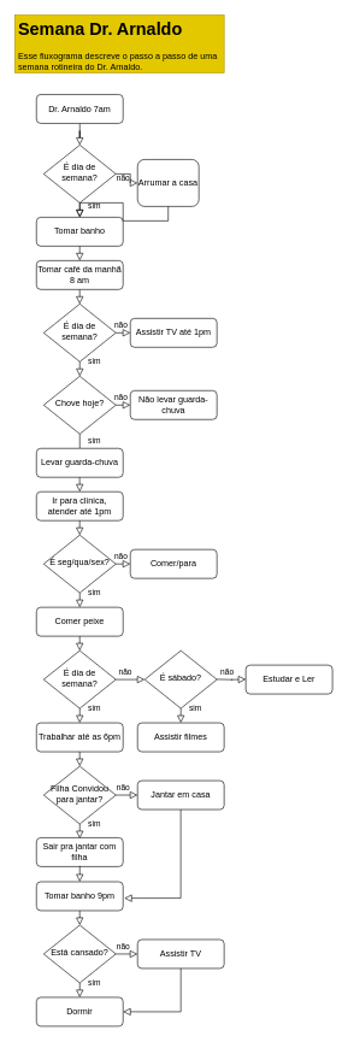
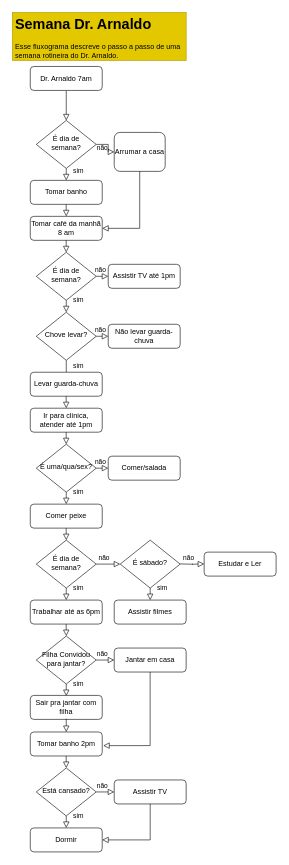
  <mxCell id="0" />
  <mxCell id="1" parent="0" />
  <mxCell id="2" value="" style="rounded=0;html=1;jettySize=auto;orthogonalLoop=1;fontSize=11;endArrow=block;endFill=0;endSize=8;strokeWidth=1;shadow=0;labelBackgroundColor=none;edgeStyle=orthogonalEdgeStyle;" parent="1" source="3" target="6" edge="1"><mxGeometry relative="1" as="geometry" /></mxCell>
- <mxCell id="3" value="Dr. Arnaldo 7am" style="rounded=1;whiteSpace=wrap;html=1;fontSize=12;glass=0;strokeWidth=1;shadow=0;" parent="1" vertex="1"><mxGeometry x="50" y="130" width="120" height="40" as="geometry" /></mxCell>
+ <mxCell id="3" value="Dr. Arnaldo 7am" style="rounded=1;whiteSpace=wrap;html=1;fontSize=12;glass=0;strokeWidth=1;shadow=0;" parent="1" vertex="1"><mxGeometry x="50" y="110" width="120" height="40" as="geometry" /></mxCell>
  <mxCell id="4" value="sim" style="rounded=0;html=1;jettySize=auto;orthogonalLoop=1;fontSize=11;endArrow=block;endFill=0;endSize=8;strokeWidth=1;shadow=0;labelBackgroundColor=none;edgeStyle=orthogonalEdgeStyle;entryX=0.5;entryY=0;entryDx=0;entryDy=0;" parent="1" source="6" target="10" edge="1"><mxGeometry x="-0.5" y="20" relative="1" as="geometry"><mxPoint as="offset" /><mxPoint x="110" y="320" as="targetPoint" /><Array as="points"><mxPoint x="110" y="280" /><mxPoint x="110" y="280" /></Array></mxGeometry></mxCell>
  <mxCell id="5" value="não" style="edgeStyle=orthogonalEdgeStyle;rounded=0;html=1;jettySize=auto;orthogonalLoop=1;fontSize=11;endArrow=block;endFill=0;endSize=8;strokeWidth=1;shadow=0;labelBackgroundColor=none;" parent="1" source="6" target="7" edge="1"><mxGeometry x="0.2" y="-10" relative="1" as="geometry"><mxPoint as="offset" /></mxGeometry></mxCell>
  <mxCell id="6" value="É dia de semana?" style="rhombus;whiteSpace=wrap;html=1;shadow=0;fontFamily=Helvetica;fontSize=12;align=center;strokeWidth=1;spacing=6;spacingTop=-4;" parent="1" vertex="1"><mxGeometry x="60" y="200" width="100" height="80" as="geometry" /></mxCell>
  <mxCell id="7" value="Arrumar a casa" style="rounded=1;whiteSpace=wrap;html=1;fontSize=12;glass=0;strokeWidth=1;shadow=0;" parent="1" vertex="1"><mxGeometry x="190" y="220" width="85" height="65" as="geometry" /></mxCell>
  <mxCell id="8" value="sim" style="rounded=0;html=1;jettySize=auto;orthogonalLoop=1;fontSize=11;endArrow=none;endFill=0;endSize=8;strokeWidth=1;shadow=0;labelBackgroundColor=none;edgeStyle=orthogonalEdgeStyle;exitX=0.5;exitY=1;exitDx=0;exitDy=0;entryX=0.5;entryY=0;entryDx=0;entryDy=0;" parent="1" source="12" target="9" edge="1"><mxGeometry y="20" relative="1" as="geometry"><mxPoint as="offset" /><mxPoint x="110" y="580" as="sourcePoint" /><mxPoint x="110" y="610" as="targetPoint" /><Array as="points" /></mxGeometry></mxCell>
  <mxCell id="9" value="Levar guarda-chuva" style="rounded=1;whiteSpace=wrap;html=1;fontSize=12;glass=0;strokeWidth=1;shadow=0;" parent="1" vertex="1"><mxGeometry x="50" y="620" width="120" height="40" as="geometry" /></mxCell>
  <mxCell id="10" value="Tomar banho" style="rounded=1;whiteSpace=wrap;html=1;fontSize=12;glass=0;strokeWidth=1;shadow=0;" parent="1" vertex="1"><mxGeometry x="50" y="300" width="120" height="40" as="geometry" /></mxCell>
  <mxCell id="11" value="Tomar café da manhã 8 am" style="rounded=1;whiteSpace=wrap;html=1;fontSize=12;glass=0;strokeWidth=1;shadow=0;" parent="1" vertex="1"><mxGeometry x="50" y="360" width="120" height="40" as="geometry" /></mxCell>
- <mxCell id="12" value="Chove hoje?" style="rhombus;whiteSpace=wrap;html=1;shadow=0;fontFamily=Helvetica;fontSize=12;align=center;strokeWidth=1;spacing=6;spacingTop=-4;" parent="1" vertex="1"><mxGeometry x="60" y="520" width="100" height="80" as="geometry" /></mxCell>
+ <mxCell id="12" value="Chove levar?" style="rhombus;whiteSpace=wrap;html=1;shadow=0;fontFamily=Helvetica;fontSize=12;align=center;strokeWidth=1;spacing=6;spacingTop=-4;" parent="1" vertex="1"><mxGeometry x="60" y="520" width="100" height="80" as="geometry" /></mxCell>
  <mxCell id="13" value="não" style="rounded=0;html=1;jettySize=auto;orthogonalLoop=1;fontSize=11;endArrow=block;endFill=0;endSize=8;strokeWidth=1;shadow=0;labelBackgroundColor=none;edgeStyle=orthogonalEdgeStyle;exitX=1;exitY=0.5;exitDx=0;exitDy=0;" parent="1" source="12" edge="1"><mxGeometry x="-0.333" y="10" relative="1" as="geometry"><mxPoint as="offset" /><mxPoint x="230" y="590" as="sourcePoint" /><mxPoint x="180" y="560" as="targetPoint" /></mxGeometry></mxCell>
  <mxCell id="14" value="Não levar guarda-chuva" style="rounded=1;whiteSpace=wrap;html=1;fontSize=12;glass=0;strokeWidth=1;shadow=0;" parent="1" vertex="1"><mxGeometry x="180" y="540" width="120" height="40" as="geometry" /></mxCell>
- <mxCell id="15" value="" style="rounded=0;html=1;jettySize=auto;orthogonalLoop=1;fontSize=11;endArrow=block;endFill=0;endSize=8;strokeWidth=1;shadow=0;labelBackgroundColor=none;edgeStyle=orthogonalEdgeStyle;exitX=0.5;exitY=1;exitDx=0;exitDy=0;" parent="1" source="7" target="10" edge="1"><mxGeometry relative="1" as="geometry"><mxPoint x="249.76" y="305" as="sourcePoint" /><mxPoint x="250" y="330" as="targetPoint" /></mxGeometry></mxCell>
+ <mxCell id="15" value="" style="rounded=0;html=1;jettySize=auto;orthogonalLoop=1;fontSize=11;endArrow=block;endFill=0;endSize=8;strokeWidth=1;shadow=0;labelBackgroundColor=none;edgeStyle=orthogonalEdgeStyle;exitX=0.5;exitY=1;exitDx=0;exitDy=0;entryX=1;entryY=0.5;entryDx=0;entryDy=0;" parent="1" source="7" target="11" edge="1"><mxGeometry relative="1" as="geometry"><mxPoint x="249.76" y="305" as="sourcePoint" /><mxPoint x="250" y="330" as="targetPoint" /></mxGeometry></mxCell>
  <mxCell id="16" value="Ir para clínica, atender até 1pm" style="rounded=1;whiteSpace=wrap;html=1;fontSize=12;glass=0;strokeWidth=1;shadow=0;" parent="1" vertex="1"><mxGeometry x="50" y="680" width="120" height="40" as="geometry" /></mxCell>
  <mxCell id="17" value="" style="rounded=0;html=1;jettySize=auto;orthogonalLoop=1;fontSize=11;endArrow=block;endFill=0;endSize=8;strokeWidth=1;shadow=0;labelBackgroundColor=none;edgeStyle=orthogonalEdgeStyle;" parent="1" edge="1"><mxGeometry relative="1" as="geometry"><mxPoint x="109.86" y="340" as="sourcePoint" /><mxPoint x="110" y="360" as="targetPoint" /></mxGeometry></mxCell>
  <mxCell id="18" value="" style="rounded=0;html=1;jettySize=auto;orthogonalLoop=1;fontSize=11;endArrow=block;endFill=0;endSize=8;strokeWidth=1;shadow=0;labelBackgroundColor=none;edgeStyle=orthogonalEdgeStyle;" parent="1" edge="1"><mxGeometry relative="1" as="geometry"><mxPoint x="109.86" y="400" as="sourcePoint" /><mxPoint x="110" y="420" as="targetPoint" /></mxGeometry></mxCell>
  <mxCell id="19" value="" style="rounded=0;html=1;jettySize=auto;orthogonalLoop=1;fontSize=11;endArrow=block;endFill=0;endSize=8;strokeWidth=1;shadow=0;labelBackgroundColor=none;edgeStyle=orthogonalEdgeStyle;entryX=0.5;entryY=0;entryDx=0;entryDy=0;" parent="1" target="16" edge="1"><mxGeometry relative="1" as="geometry"><mxPoint x="109.8" y="660" as="sourcePoint" /><mxPoint x="109.94" y="680" as="targetPoint" /></mxGeometry></mxCell>
  <mxCell id="20" value="sim" style="rounded=0;html=1;jettySize=auto;orthogonalLoop=1;fontSize=11;endArrow=block;endFill=0;endSize=8;strokeWidth=1;shadow=0;labelBackgroundColor=none;edgeStyle=orthogonalEdgeStyle;exitX=0.5;exitY=1;exitDx=0;exitDy=0;entryX=0.5;entryY=0;entryDx=0;entryDy=0;" parent="1" source="21" edge="1"><mxGeometry x="-1" y="20" relative="1" as="geometry"><mxPoint as="offset" /><mxPoint x="110" y="480" as="sourcePoint" /><mxPoint x="110" y="520" as="targetPoint" /><Array as="points" /></mxGeometry></mxCell>
  <mxCell id="21" value="É dia de semana?" style="rhombus;whiteSpace=wrap;html=1;shadow=0;fontFamily=Helvetica;fontSize=12;align=center;strokeWidth=1;spacing=6;spacingTop=-4;" parent="1" vertex="1"><mxGeometry x="60" y="420" width="100" height="80" as="geometry" /></mxCell>
  <mxCell id="22" value="não" style="rounded=0;html=1;jettySize=auto;orthogonalLoop=1;fontSize=11;endArrow=block;endFill=0;endSize=8;strokeWidth=1;shadow=0;labelBackgroundColor=none;edgeStyle=orthogonalEdgeStyle;exitX=1;exitY=0.5;exitDx=0;exitDy=0;" parent="1" source="21" edge="1"><mxGeometry x="-0.333" y="10" relative="1" as="geometry"><mxPoint as="offset" /><mxPoint x="230" y="490" as="sourcePoint" /><mxPoint x="180" y="460" as="targetPoint" /></mxGeometry></mxCell>
  <mxCell id="23" value="Assistir TV até 1pm" style="rounded=1;whiteSpace=wrap;html=1;fontSize=12;glass=0;strokeWidth=1;shadow=0;" parent="1" vertex="1"><mxGeometry x="180" y="440" width="120" height="40" as="geometry" /></mxCell>
  <mxCell id="24" value="sim" style="rounded=0;html=1;jettySize=auto;orthogonalLoop=1;fontSize=11;endArrow=block;endFill=0;endSize=8;strokeWidth=1;shadow=0;labelBackgroundColor=none;edgeStyle=orthogonalEdgeStyle;exitX=0.5;exitY=1;exitDx=0;exitDy=0;entryX=0.5;entryY=0;entryDx=0;entryDy=0;" parent="1" source="25" edge="1"><mxGeometry x="-1" y="20" relative="1" as="geometry"><mxPoint as="offset" /><mxPoint x="110" y="800" as="sourcePoint" /><mxPoint x="110" y="840" as="targetPoint" /><Array as="points" /></mxGeometry></mxCell>
- <mxCell id="25" value="É seg/qua/sex?" style="rhombus;whiteSpace=wrap;html=1;shadow=0;fontFamily=Helvetica;fontSize=12;align=center;strokeWidth=1;spacing=6;spacingTop=-4;" parent="1" vertex="1"><mxGeometry x="60" y="740" width="100" height="80" as="geometry" /></mxCell>
+ <mxCell id="25" value="É uma/qua/sex?" style="rhombus;whiteSpace=wrap;html=1;shadow=0;fontFamily=Helvetica;fontSize=12;align=center;strokeWidth=1;spacing=6;spacingTop=-4;" parent="1" vertex="1"><mxGeometry x="60" y="740" width="100" height="80" as="geometry" /></mxCell>
  <mxCell id="26" value="não" style="rounded=0;html=1;jettySize=auto;orthogonalLoop=1;fontSize=11;endArrow=block;endFill=0;endSize=8;strokeWidth=1;shadow=0;labelBackgroundColor=none;edgeStyle=orthogonalEdgeStyle;exitX=1;exitY=0.5;exitDx=0;exitDy=0;" parent="1" source="25" edge="1"><mxGeometry x="-0.333" y="10" relative="1" as="geometry"><mxPoint as="offset" /><mxPoint x="230" y="810" as="sourcePoint" /><mxPoint x="180" y="780" as="targetPoint" /></mxGeometry></mxCell>
  <mxCell id="27" value="" style="rounded=0;html=1;jettySize=auto;orthogonalLoop=1;fontSize=11;endArrow=block;endFill=0;endSize=8;strokeWidth=1;shadow=0;labelBackgroundColor=none;edgeStyle=orthogonalEdgeStyle;" parent="1" edge="1"><mxGeometry relative="1" as="geometry"><mxPoint x="109.86" y="720" as="sourcePoint" /><mxPoint x="110" y="740" as="targetPoint" /><Array as="points"><mxPoint x="110.06" y="730" /><mxPoint x="110.06" y="730" /></Array></mxGeometry></mxCell>
  <mxCell id="28" value="Comer peixe" style="rounded=1;whiteSpace=wrap;html=1;fontSize=12;glass=0;strokeWidth=1;shadow=0;" parent="1" vertex="1"><mxGeometry x="50" y="840" width="120" height="40" as="geometry" /></mxCell>
- <mxCell id="29" value="Comer/para" style="rounded=1;whiteSpace=wrap;html=1;fontSize=12;glass=0;strokeWidth=1;shadow=0;" parent="1" vertex="1"><mxGeometry x="180" y="760" width="120" height="40" as="geometry" /></mxCell>
+ <mxCell id="29" value="Comer/salada" style="rounded=1;whiteSpace=wrap;html=1;fontSize=12;glass=0;strokeWidth=1;shadow=0;" parent="1" vertex="1"><mxGeometry x="180" y="760" width="120" height="40" as="geometry" /></mxCell>
  <mxCell id="30" value="sim" style="rounded=0;html=1;jettySize=auto;orthogonalLoop=1;fontSize=11;endArrow=block;endFill=0;endSize=8;strokeWidth=1;shadow=0;labelBackgroundColor=none;edgeStyle=orthogonalEdgeStyle;exitX=0.5;exitY=1;exitDx=0;exitDy=0;entryX=0.5;entryY=0;entryDx=0;entryDy=0;" parent="1" source="31" edge="1"><mxGeometry x="-1" y="20" relative="1" as="geometry"><mxPoint as="offset" /><mxPoint x="110" y="960" as="sourcePoint" /><mxPoint x="110" y="1000" as="targetPoint" /><Array as="points" /></mxGeometry></mxCell>
  <mxCell id="31" value="É dia de semana?" style="rhombus;whiteSpace=wrap;html=1;shadow=0;fontFamily=Helvetica;fontSize=12;align=center;strokeWidth=1;spacing=6;spacingTop=-4;" parent="1" vertex="1"><mxGeometry x="60" y="900" width="100" height="80" as="geometry" /></mxCell>
  <mxCell id="32" value="não" style="rounded=0;html=1;jettySize=auto;orthogonalLoop=1;fontSize=11;endArrow=block;endFill=0;endSize=8;strokeWidth=1;shadow=0;labelBackgroundColor=none;edgeStyle=orthogonalEdgeStyle;exitX=1;exitY=0.5;exitDx=0;exitDy=0;entryX=0;entryY=0.5;entryDx=0;entryDy=0;" parent="1" source="31" target="35" edge="1"><mxGeometry x="-0.333" y="10" relative="1" as="geometry"><mxPoint as="offset" /><mxPoint x="230" y="970" as="sourcePoint" /><mxPoint x="180" y="940" as="targetPoint" /></mxGeometry></mxCell>
  <mxCell id="33" value="" style="rounded=0;html=1;jettySize=auto;orthogonalLoop=1;fontSize=11;endArrow=block;endFill=0;endSize=8;strokeWidth=1;shadow=0;labelBackgroundColor=none;edgeStyle=orthogonalEdgeStyle;" parent="1" edge="1"><mxGeometry relative="1" as="geometry"><mxPoint x="109.88" y="880" as="sourcePoint" /><mxPoint x="110.02" y="900" as="targetPoint" /><Array as="points"><mxPoint x="110.08" y="890" /><mxPoint x="110.08" y="890" /></Array></mxGeometry></mxCell>
  <mxCell id="34" value="Trabalhar até as 6pm" style="rounded=1;whiteSpace=wrap;html=1;fontSize=12;glass=0;strokeWidth=1;shadow=0;" parent="1" vertex="1"><mxGeometry x="50" y="1000" width="120" height="40" as="geometry" /></mxCell>
  <mxCell id="35" value="É sábado?" style="rhombus;whiteSpace=wrap;html=1;shadow=0;fontFamily=Helvetica;fontSize=12;align=center;strokeWidth=1;spacing=6;spacingTop=-4;" parent="1" vertex="1"><mxGeometry x="200" y="900" width="100" height="80" as="geometry" /></mxCell>
  <mxCell id="36" value="sim" style="rounded=0;html=1;jettySize=auto;orthogonalLoop=1;fontSize=11;endArrow=block;endFill=0;endSize=8;strokeWidth=1;shadow=0;labelBackgroundColor=none;edgeStyle=orthogonalEdgeStyle;exitX=0.5;exitY=1;exitDx=0;exitDy=0;" parent="1" source="35" edge="1"><mxGeometry x="-0.994" y="20" relative="1" as="geometry"><mxPoint as="offset" /><mxPoint x="120" y="990" as="sourcePoint" /><mxPoint x="250" y="1000" as="targetPoint" /><Array as="points"><mxPoint x="250" y="990" /><mxPoint x="250" y="990" /></Array></mxGeometry></mxCell>
  <mxCell id="37" value="Assistir filmes" style="rounded=1;whiteSpace=wrap;html=1;fontSize=12;glass=0;strokeWidth=1;shadow=0;" parent="1" vertex="1"><mxGeometry x="190" y="1000" width="120" height="40" as="geometry" /></mxCell>
  <mxCell id="38" value="não" style="rounded=0;html=1;jettySize=auto;orthogonalLoop=1;fontSize=11;endArrow=block;endFill=0;endSize=8;strokeWidth=1;shadow=0;labelBackgroundColor=none;edgeStyle=orthogonalEdgeStyle;exitX=1;exitY=0.5;exitDx=0;exitDy=0;entryX=0;entryY=0.5;entryDx=0;entryDy=0;" parent="1" edge="1"><mxGeometry x="-0.333" y="10" relative="1" as="geometry"><mxPoint as="offset" /><mxPoint x="300" y="939.71" as="sourcePoint" /><mxPoint x="340" y="939.71" as="targetPoint" /></mxGeometry></mxCell>
  <mxCell id="39" value="Estudar e Ler" style="rounded=1;whiteSpace=wrap;html=1;fontSize=12;glass=0;strokeWidth=1;shadow=0;" parent="1" vertex="1"><mxGeometry x="340" y="920" width="120" height="40" as="geometry" /></mxCell>
  <mxCell id="40" value="sim" style="rounded=0;html=1;jettySize=auto;orthogonalLoop=1;fontSize=11;endArrow=block;endFill=0;endSize=8;strokeWidth=1;shadow=0;labelBackgroundColor=none;edgeStyle=orthogonalEdgeStyle;exitX=0.5;exitY=1;exitDx=0;exitDy=0;entryX=0.5;entryY=0;entryDx=0;entryDy=0;" parent="1" source="41" edge="1"><mxGeometry x="-1" y="20" relative="1" as="geometry"><mxPoint as="offset" /><mxPoint x="110" y="1120" as="sourcePoint" /><mxPoint x="110" y="1160" as="targetPoint" /><Array as="points" /></mxGeometry></mxCell>
  <mxCell id="41" value="Filha Convidou para jantar?" style="rhombus;whiteSpace=wrap;html=1;shadow=0;fontFamily=Helvetica;fontSize=12;align=center;strokeWidth=1;spacing=6;spacingTop=-4;" parent="1" vertex="1"><mxGeometry x="60" y="1060" width="100" height="80" as="geometry" /></mxCell>
  <mxCell id="42" value="não" style="rounded=0;html=1;jettySize=auto;orthogonalLoop=1;fontSize=11;endArrow=block;endFill=0;endSize=8;strokeWidth=1;shadow=0;labelBackgroundColor=none;edgeStyle=orthogonalEdgeStyle;exitX=1;exitY=0.5;exitDx=0;exitDy=0;" parent="1" source="41" edge="1"><mxGeometry x="-0.333" y="10" relative="1" as="geometry"><mxPoint as="offset" /><mxPoint x="230" y="1130" as="sourcePoint" /><mxPoint x="190" y="1100" as="targetPoint" /></mxGeometry></mxCell>
  <mxCell id="43" value="" style="rounded=0;html=1;jettySize=auto;orthogonalLoop=1;fontSize=11;endArrow=block;endFill=0;endSize=8;strokeWidth=1;shadow=0;labelBackgroundColor=none;edgeStyle=orthogonalEdgeStyle;" parent="1" edge="1"><mxGeometry relative="1" as="geometry"><mxPoint x="109.88" y="1040" as="sourcePoint" /><mxPoint x="110.02" y="1060" as="targetPoint" /><Array as="points"><mxPoint x="110.08" y="1050" /><mxPoint x="110.08" y="1050" /></Array></mxGeometry></mxCell>
  <mxCell id="44" value="Sair pra jantar com filha" style="rounded=1;whiteSpace=wrap;html=1;fontSize=12;glass=0;strokeWidth=1;shadow=0;" parent="1" vertex="1"><mxGeometry x="50" y="1159" width="120" height="40" as="geometry" /></mxCell>
  <mxCell id="45" value="Jantar em casa" style="rounded=1;whiteSpace=wrap;html=1;fontSize=12;glass=0;strokeWidth=1;shadow=0;" parent="1" vertex="1"><mxGeometry x="190" y="1080" width="120" height="40" as="geometry" /></mxCell>
- <mxCell id="46" value="Tomar banho 9pm" style="rounded=1;whiteSpace=wrap;html=1;fontSize=12;glass=0;strokeWidth=1;shadow=0;" parent="1" vertex="1"><mxGeometry x="50" y="1220" width="120" height="40" as="geometry" /></mxCell>
+ <mxCell id="46" value="Tomar banho 2pm" style="rounded=1;whiteSpace=wrap;html=1;fontSize=12;glass=0;strokeWidth=1;shadow=0;" parent="1" vertex="1"><mxGeometry x="50" y="1220" width="120" height="40" as="geometry" /></mxCell>
  <mxCell id="47" value="" style="rounded=0;html=1;jettySize=auto;orthogonalLoop=1;fontSize=11;endArrow=block;endFill=0;endSize=8;strokeWidth=1;shadow=0;labelBackgroundColor=none;edgeStyle=orthogonalEdgeStyle;entryX=0.5;entryY=0;entryDx=0;entryDy=0;" parent="1" target="46" edge="1"><mxGeometry relative="1" as="geometry"><mxPoint x="110" y="1198" as="sourcePoint" /><mxPoint x="109.97" y="1218" as="targetPoint" /><Array as="points" /></mxGeometry></mxCell>
  <mxCell id="48" value="" style="rounded=0;html=1;jettySize=auto;orthogonalLoop=1;fontSize=11;endArrow=block;endFill=0;endSize=8;strokeWidth=1;shadow=0;labelBackgroundColor=none;edgeStyle=orthogonalEdgeStyle;entryX=1.014;entryY=0.568;entryDx=0;entryDy=0;entryPerimeter=0;" parent="1" target="46" edge="1"><mxGeometry relative="1" as="geometry"><mxPoint x="249.89" y="1120" as="sourcePoint" /><mxPoint x="249.86" y="1140" as="targetPoint" /><Array as="points"><mxPoint x="250" y="1243" /></Array></mxGeometry></mxCell>
  <mxCell id="49" value="sim" style="rounded=0;html=1;jettySize=auto;orthogonalLoop=1;fontSize=11;endArrow=block;endFill=0;endSize=8;strokeWidth=1;shadow=0;labelBackgroundColor=none;edgeStyle=orthogonalEdgeStyle;exitX=0.5;exitY=1;exitDx=0;exitDy=0;entryX=0.5;entryY=0;entryDx=0;entryDy=0;" parent="1" source="50" edge="1"><mxGeometry x="-1" y="20" relative="1" as="geometry"><mxPoint as="offset" /><mxPoint x="110" y="1340" as="sourcePoint" /><mxPoint x="110" y="1380" as="targetPoint" /><Array as="points" /></mxGeometry></mxCell>
  <mxCell id="50" value="Está cansado?" style="rhombus;whiteSpace=wrap;html=1;shadow=0;fontFamily=Helvetica;fontSize=12;align=center;strokeWidth=1;spacing=6;spacingTop=-4;" parent="1" vertex="1"><mxGeometry x="60" y="1280" width="100" height="80" as="geometry" /></mxCell>
  <mxCell id="51" value="não" style="rounded=0;html=1;jettySize=auto;orthogonalLoop=1;fontSize=11;endArrow=block;endFill=0;endSize=8;strokeWidth=1;shadow=0;labelBackgroundColor=none;edgeStyle=orthogonalEdgeStyle;exitX=1;exitY=0.5;exitDx=0;exitDy=0;" parent="1" source="50" edge="1"><mxGeometry x="-0.333" y="10" relative="1" as="geometry"><mxPoint as="offset" /><mxPoint x="230" y="1350" as="sourcePoint" /><mxPoint x="190" y="1320" as="targetPoint" /></mxGeometry></mxCell>
  <mxCell id="52" value="" style="rounded=0;html=1;jettySize=auto;orthogonalLoop=1;fontSize=11;endArrow=block;endFill=0;endSize=8;strokeWidth=1;shadow=0;labelBackgroundColor=none;edgeStyle=orthogonalEdgeStyle;" parent="1" edge="1"><mxGeometry relative="1" as="geometry"><mxPoint x="109.88" y="1260" as="sourcePoint" /><mxPoint x="110.02" y="1280" as="targetPoint" /><Array as="points"><mxPoint x="110.08" y="1270" /><mxPoint x="110.08" y="1270" /></Array></mxGeometry></mxCell>
  <mxCell id="53" value="Dormir" style="rounded=1;whiteSpace=wrap;html=1;fontSize=12;glass=0;strokeWidth=1;shadow=0;" parent="1" vertex="1"><mxGeometry x="50" y="1380" width="120" height="40" as="geometry" /></mxCell>
  <mxCell id="54" value="Assistir TV" style="rounded=1;whiteSpace=wrap;html=1;fontSize=12;glass=0;strokeWidth=1;shadow=0;" parent="1" vertex="1"><mxGeometry x="190" y="1300" width="120" height="40" as="geometry" /></mxCell>
  <mxCell id="55" value="" style="rounded=0;html=1;jettySize=auto;orthogonalLoop=1;fontSize=11;endArrow=block;endFill=0;endSize=8;strokeWidth=1;shadow=0;labelBackgroundColor=none;edgeStyle=orthogonalEdgeStyle;entryX=1;entryY=0.5;entryDx=0;entryDy=0;" parent="1" target="53" edge="1"><mxGeometry relative="1" as="geometry"><mxPoint x="250" y="1340" as="sourcePoint" /><mxPoint x="249.86" y="1360" as="targetPoint" /><Array as="points"><mxPoint x="250" y="1400" /></Array></mxGeometry></mxCell>
  <mxCell id="56" value="&lt;h1&gt;Semana Dr. Arnaldo&lt;/h1&gt;&lt;p&gt;Esse fluxograma descreve o passo a passo de uma semana rotineira do Dr. Arnaldo.&lt;/p&gt;" style="text;html=1;strokeColor=#B09500;fillColor=#e3c800;spacing=5;spacingTop=-20;whiteSpace=wrap;overflow=hidden;rounded=0;" vertex="1" parent="1"><mxGeometry x="20" y="20" width="290" height="80" as="geometry" /></mxCell>
